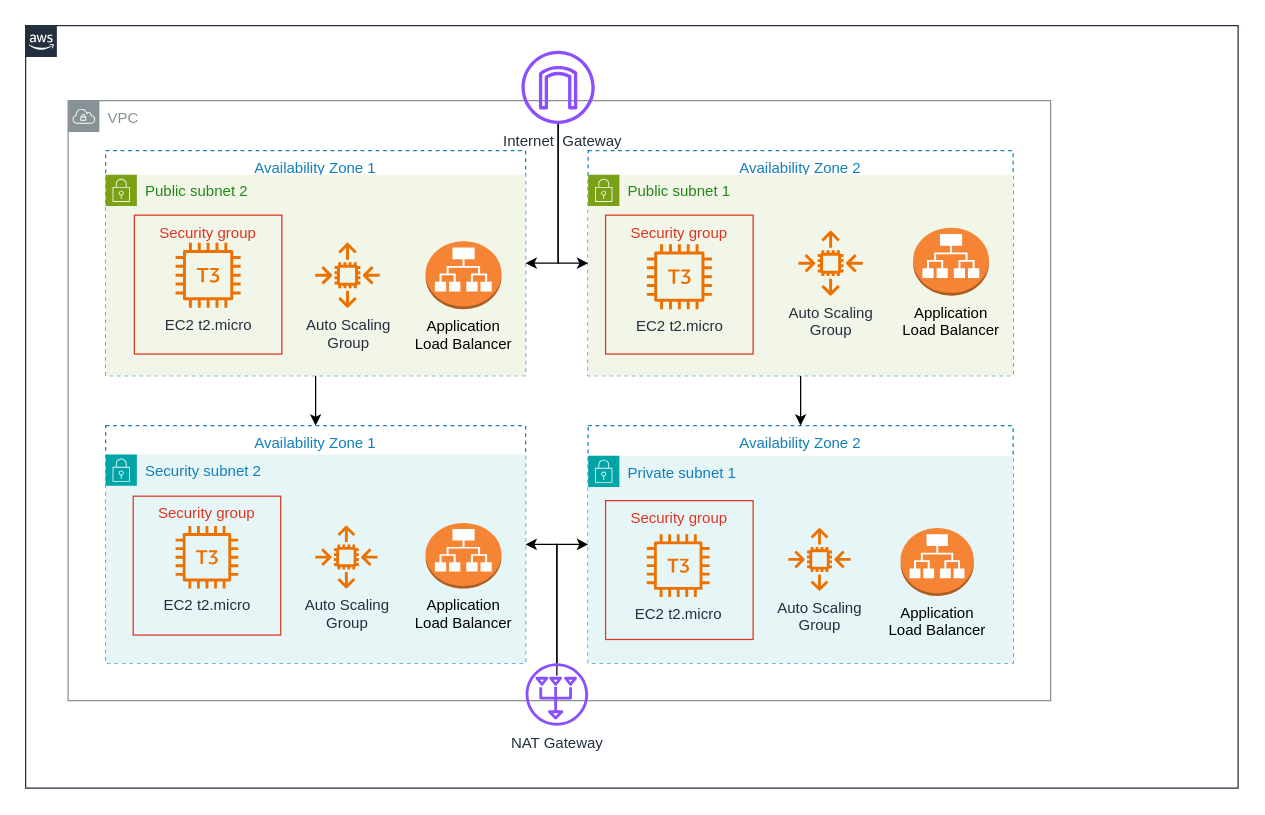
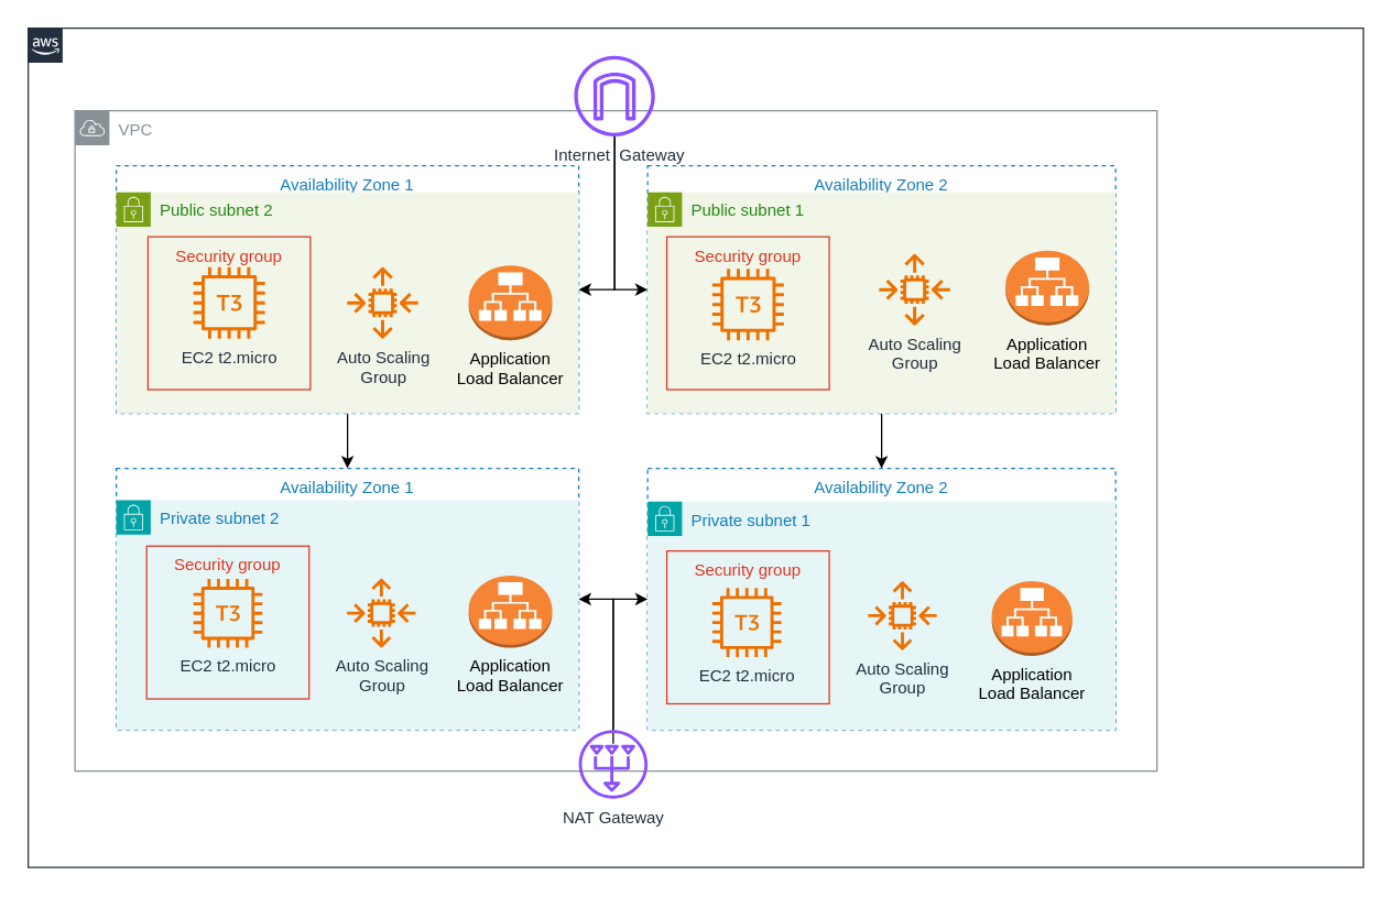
  <mxCell id="0" />
  <mxCell id="1" parent="0" />
  <mxCell id="2" value="VPC" style="sketch=0;outlineConnect=0;gradientColor=none;html=1;whiteSpace=wrap;fontSize=12;fontStyle=0;shape=mxgraph.aws4.group;grIcon=mxgraph.aws4.group_vpc;strokeColor=#879196;fillColor=none;verticalAlign=top;align=left;spacingLeft=30;fontColor=#879196;dashed=0;container=0;" vertex="1" parent="1"><mxGeometry x="54" y="80" width="786" height="480" as="geometry" /></mxCell>
  <mxCell id="3" value="Availability Zone 2" style="fillColor=none;strokeColor=#147EBA;dashed=1;verticalAlign=top;fontStyle=0;fontColor=#147EBA;whiteSpace=wrap;html=1;container=0;" vertex="1" parent="1"><mxGeometry x="470" y="120" width="340" height="180" as="geometry" /></mxCell>
  <mxCell id="4" style="edgeStyle=orthogonalEdgeStyle;rounded=0;orthogonalLoop=1;jettySize=auto;html=1;exitX=0.5;exitY=1;exitDx=0;exitDy=0;entryX=0.5;entryY=0;entryDx=0;entryDy=0;" edge="1" parent="1" source="3" target="19"><mxGeometry relative="1" as="geometry" /></mxCell>
  <mxCell id="5" style="edgeStyle=orthogonalEdgeStyle;rounded=0;orthogonalLoop=1;jettySize=auto;html=1;entryX=0.5;entryY=0;entryDx=0;entryDy=0;" edge="1" parent="1" source="14" target="24"><mxGeometry relative="1" as="geometry" /></mxCell>
  <mxCell id="6" style="edgeStyle=orthogonalEdgeStyle;rounded=0;orthogonalLoop=1;jettySize=auto;html=1;entryX=1;entryY=0.5;entryDx=0;entryDy=0;" edge="1" parent="1" source="8" target="24"><mxGeometry relative="1" as="geometry"><Array as="points"><mxPoint x="445" y="435" /></Array></mxGeometry></mxCell>
  <mxCell id="7" style="edgeStyle=orthogonalEdgeStyle;rounded=0;orthogonalLoop=1;jettySize=auto;html=1;" edge="1" parent="1" target="20"><mxGeometry relative="1" as="geometry"><mxPoint x="445" y="540" as="sourcePoint" /><mxPoint x="475" y="435" as="targetPoint" /><Array as="points"><mxPoint x="445" y="435" /></Array></mxGeometry></mxCell>
  <mxCell id="8" value="NAT Gateway" style="sketch=0;outlineConnect=0;fontColor=#232F3E;gradientColor=none;fillColor=#8C4FFF;strokeColor=none;dashed=0;verticalLabelPosition=bottom;verticalAlign=top;align=center;html=1;fontSize=12;fontStyle=0;aspect=fixed;pointerEvents=1;shape=mxgraph.aws4.nat_gateway;direction=south;container=0;" vertex="1" parent="1"><mxGeometry x="420" y="530" width="50" height="50" as="geometry" /></mxCell>
  <mxCell id="9" value="" style="points=[[0,0],[0.25,0],[0.5,0],[0.75,0],[1,0],[1,0.25],[1,0.5],[1,0.75],[1,1],[0.75,1],[0.5,1],[0.25,1],[0,1],[0,0.75],[0,0.5],[0,0.25]];outlineConnect=0;gradientColor=none;html=1;whiteSpace=wrap;fontSize=12;fontStyle=0;container=0;pointerEvents=0;collapsible=0;recursiveResize=0;shape=mxgraph.aws4.group;grIcon=mxgraph.aws4.group_aws_cloud_alt;strokeColor=#232F3E;fillColor=none;verticalAlign=top;align=left;spacingLeft=30;fontColor=#232F3E;dashed=0;" vertex="1" parent="1"><mxGeometry x="20" y="20" width="970" height="610" as="geometry" /></mxCell>
  <mxCell id="10" value="Public subnet 1" style="points=[[0,0],[0.25,0],[0.5,0],[0.75,0],[1,0],[1,0.25],[1,0.5],[1,0.75],[1,1],[0.75,1],[0.5,1],[0.25,1],[0,1],[0,0.75],[0,0.5],[0,0.25]];outlineConnect=0;gradientColor=none;html=1;whiteSpace=wrap;fontSize=12;fontStyle=0;container=0;pointerEvents=0;collapsible=0;recursiveResize=0;shape=mxgraph.aws4.group;grIcon=mxgraph.aws4.group_security_group;grStroke=0;strokeColor=#7AA116;fillColor=#F2F6E8;verticalAlign=top;align=left;spacingLeft=30;fontColor=#248814;dashed=0;" vertex="1" parent="1"><mxGeometry x="470" y="139.29" width="340" height="160.71" as="geometry" /></mxCell>
  <mxCell id="11" value="Application&lt;div&gt;Load Balancer&lt;/div&gt;" style="outlineConnect=0;dashed=0;verticalLabelPosition=bottom;verticalAlign=top;align=center;html=1;shape=mxgraph.aws3.application_load_balancer;fillColor=#F58534;gradientColor=none;container=0;" vertex="1" parent="1"><mxGeometry x="730" y="181.64" width="60.68" height="54.36" as="geometry" /></mxCell>
  <mxCell id="12" value="Auto Scaling&lt;div&gt;Group&lt;/div&gt;" style="sketch=0;outlineConnect=0;fontColor=#232F3E;gradientColor=none;fillColor=#ED7100;strokeColor=none;dashed=0;verticalLabelPosition=bottom;verticalAlign=top;align=center;html=1;fontSize=12;fontStyle=0;aspect=fixed;pointerEvents=1;shape=mxgraph.aws4.auto_scaling2;container=0;" vertex="1" parent="1"><mxGeometry x="638" y="184" width="52" height="52" as="geometry" /></mxCell>
  <mxCell id="13" value="&lt;div&gt;EC2 t2.micro&lt;/div&gt;" style="sketch=0;outlineConnect=0;fontColor=#232F3E;gradientColor=none;fillColor=#ED7100;strokeColor=none;dashed=0;verticalLabelPosition=bottom;verticalAlign=top;align=center;html=1;fontSize=12;fontStyle=0;aspect=fixed;pointerEvents=1;shape=mxgraph.aws4.t3_instance;container=0;" vertex="1" parent="1"><mxGeometry x="516.97" y="194.82" width="52" height="52" as="geometry" /></mxCell>
  <mxCell id="14" value="Availability Zone 1" style="fillColor=none;strokeColor=#147EBA;dashed=1;verticalAlign=top;fontStyle=0;fontColor=#147EBA;whiteSpace=wrap;html=1;container=0;" vertex="1" parent="1"><mxGeometry x="84" y="120" width="336" height="180" as="geometry" /></mxCell>
  <mxCell id="15" value="Public subnet 2" style="points=[[0,0],[0.25,0],[0.5,0],[0.75,0],[1,0],[1,0.25],[1,0.5],[1,0.75],[1,1],[0.75,1],[0.5,1],[0.25,1],[0,1],[0,0.75],[0,0.5],[0,0.25]];outlineConnect=0;gradientColor=none;html=1;whiteSpace=wrap;fontSize=12;fontStyle=0;container=0;pointerEvents=0;collapsible=0;recursiveResize=0;shape=mxgraph.aws4.group;grIcon=mxgraph.aws4.group_security_group;grStroke=0;strokeColor=#7AA116;fillColor=#F2F6E8;verticalAlign=top;align=left;spacingLeft=30;fontColor=#248814;dashed=0;" vertex="1" parent="1"><mxGeometry x="84" y="139.29" width="336" height="160.71" as="geometry" /></mxCell>
  <mxCell id="16" value="Application&lt;div&gt;Load Balancer&lt;/div&gt;" style="outlineConnect=0;dashed=0;verticalLabelPosition=bottom;verticalAlign=top;align=center;html=1;shape=mxgraph.aws3.application_load_balancer;fillColor=#F58534;gradientColor=none;container=0;" vertex="1" parent="1"><mxGeometry x="340" y="192.46" width="60.68" height="54.36" as="geometry" /></mxCell>
  <mxCell id="17" value="Auto Scaling&lt;div&gt;Group&lt;/div&gt;" style="sketch=0;outlineConnect=0;fontColor=#232F3E;gradientColor=none;fillColor=#ED7100;strokeColor=none;dashed=0;verticalLabelPosition=bottom;verticalAlign=top;align=center;html=1;fontSize=12;fontStyle=0;aspect=fixed;pointerEvents=1;shape=mxgraph.aws4.auto_scaling2;container=0;" vertex="1" parent="1"><mxGeometry x="251.5" y="193.64" width="52" height="52" as="geometry" /></mxCell>
  <mxCell id="18" value="EC2 t2.micro" style="sketch=0;outlineConnect=0;fontColor=#232F3E;gradientColor=none;fillColor=#ED7100;strokeColor=none;dashed=0;verticalLabelPosition=bottom;verticalAlign=top;align=center;html=1;fontSize=12;fontStyle=0;aspect=fixed;pointerEvents=1;shape=mxgraph.aws4.t3_instance;container=0;" vertex="1" parent="1"><mxGeometry x="140" y="193.64" width="52" height="52" as="geometry" /></mxCell>
  <mxCell id="19" value="Availability Zone 2" style="fillColor=none;strokeColor=#147EBA;dashed=1;verticalAlign=top;fontStyle=0;fontColor=#147EBA;whiteSpace=wrap;html=1;container=0;" vertex="1" parent="1"><mxGeometry x="470" y="340" width="340" height="190" as="geometry" /></mxCell>
  <mxCell id="20" value="Private subnet 1" style="points=[[0,0],[0.25,0],[0.5,0],[0.75,0],[1,0],[1,0.25],[1,0.5],[1,0.75],[1,1],[0.75,1],[0.5,1],[0.25,1],[0,1],[0,0.75],[0,0.5],[0,0.25]];outlineConnect=0;gradientColor=none;html=1;whiteSpace=wrap;fontSize=12;fontStyle=0;container=0;pointerEvents=0;collapsible=0;recursiveResize=0;shape=mxgraph.aws4.group;grIcon=mxgraph.aws4.group_security_group;grStroke=0;strokeColor=#00A4A6;fillColor=#E6F6F7;verticalAlign=top;align=left;spacingLeft=30;fontColor=#147EBA;dashed=0;" vertex="1" parent="1"><mxGeometry x="470" y="364" width="340" height="166" as="geometry" /></mxCell>
  <mxCell id="21" value="Application&lt;div&gt;Load Balancer&lt;/div&gt;" style="outlineConnect=0;dashed=0;verticalLabelPosition=bottom;verticalAlign=top;align=center;html=1;shape=mxgraph.aws3.application_load_balancer;fillColor=#F58534;gradientColor=none;container=0;" vertex="1" parent="1"><mxGeometry x="720.003" y="421.9" width="58.588" height="54.36" as="geometry" /></mxCell>
  <mxCell id="22" value="Auto Scaling&lt;div&gt;Group&lt;/div&gt;" style="sketch=0;outlineConnect=0;fontColor=#232F3E;gradientColor=none;fillColor=#ED7100;strokeColor=none;dashed=0;verticalLabelPosition=bottom;verticalAlign=top;align=center;html=1;fontSize=12;fontStyle=0;aspect=fixed;pointerEvents=1;shape=mxgraph.aws4.auto_scaling2;container=0;" vertex="1" parent="1"><mxGeometry x="630.002" y="421.9" width="50.207" height="50.207" as="geometry" /></mxCell>
  <mxCell id="23" value="&lt;div&gt;EC2 t2.micro&lt;br&gt;&lt;/div&gt;" style="sketch=0;outlineConnect=0;fontColor=#232F3E;gradientColor=none;fillColor=#ED7100;strokeColor=none;dashed=0;verticalLabelPosition=bottom;verticalAlign=top;align=center;html=1;fontSize=12;fontStyle=0;aspect=fixed;pointerEvents=1;shape=mxgraph.aws4.t3_instance;container=0;" vertex="1" parent="1"><mxGeometry x="516.966" y="426.89" width="50.207" height="50.207" as="geometry" /></mxCell>
  <mxCell id="24" value="Availability Zone 1" style="fillColor=none;strokeColor=#147EBA;dashed=1;verticalAlign=top;fontStyle=0;fontColor=#147EBA;whiteSpace=wrap;html=1;container=0;" vertex="1" parent="1"><mxGeometry x="84" y="340" width="336" height="190" as="geometry" /></mxCell>
- <mxCell id="25" value="Security subnet 2" style="points=[[0,0],[0.25,0],[0.5,0],[0.75,0],[1,0],[1,0.25],[1,0.5],[1,0.75],[1,1],[0.75,1],[0.5,1],[0.25,1],[0,1],[0,0.75],[0,0.5],[0,0.25]];outlineConnect=0;gradientColor=none;html=1;whiteSpace=wrap;fontSize=12;fontStyle=0;container=0;pointerEvents=0;collapsible=0;recursiveResize=0;shape=mxgraph.aws4.group;grIcon=mxgraph.aws4.group_security_group;grStroke=0;strokeColor=#00A4A6;fillColor=#E6F6F7;verticalAlign=top;align=left;spacingLeft=30;fontColor=#147EBA;dashed=0;" vertex="1" parent="1"><mxGeometry x="84" y="363.14" width="336" height="166.86" as="geometry" /></mxCell>
+ <mxCell id="25" value="Private subnet 2" style="points=[[0,0],[0.25,0],[0.5,0],[0.75,0],[1,0],[1,0.25],[1,0.5],[1,0.75],[1,1],[0.75,1],[0.5,1],[0.25,1],[0,1],[0,0.75],[0,0.5],[0,0.25]];outlineConnect=0;gradientColor=none;html=1;whiteSpace=wrap;fontSize=12;fontStyle=0;container=0;pointerEvents=0;collapsible=0;recursiveResize=0;shape=mxgraph.aws4.group;grIcon=mxgraph.aws4.group_security_group;grStroke=0;strokeColor=#00A4A6;fillColor=#E6F6F7;verticalAlign=top;align=left;spacingLeft=30;fontColor=#147EBA;dashed=0;" vertex="1" parent="1"><mxGeometry x="84" y="363.14" width="336" height="166.86" as="geometry" /></mxCell>
  <mxCell id="26" value="Application&lt;div&gt;Load Balancer&lt;/div&gt;" style="outlineConnect=0;dashed=0;verticalLabelPosition=bottom;verticalAlign=top;align=center;html=1;shape=mxgraph.aws3.application_load_balancer;fillColor=#F58534;gradientColor=none;container=0;" vertex="1" parent="1"><mxGeometry x="340" y="417.946" width="60.68" height="52.419" as="geometry" /></mxCell>
  <mxCell id="27" value="Auto Scaling&lt;div&gt;Group&lt;/div&gt;" style="sketch=0;outlineConnect=0;fontColor=#232F3E;gradientColor=none;fillColor=#ED7100;strokeColor=none;dashed=0;verticalLabelPosition=bottom;verticalAlign=top;align=center;html=1;fontSize=12;fontStyle=0;aspect=fixed;pointerEvents=1;shape=mxgraph.aws4.auto_scaling2;container=0;" vertex="1" parent="1"><mxGeometry x="251.5" y="420.004" width="50.143" height="50.143" as="geometry" /></mxCell>
  <mxCell id="28" value="&lt;div&gt;EC2 t2.micro&lt;br&gt;&lt;/div&gt;" style="sketch=0;outlineConnect=0;fontColor=#232F3E;gradientColor=none;fillColor=#ED7100;strokeColor=none;dashed=0;verticalLabelPosition=bottom;verticalAlign=top;align=center;html=1;fontSize=12;fontStyle=0;aspect=fixed;pointerEvents=1;shape=mxgraph.aws4.t3_instance;container=0;" vertex="1" parent="1"><mxGeometry x="140" y="420.221" width="50.143" height="50.143" as="geometry" /></mxCell>
  <mxCell id="29" value="Security group" style="fillColor=none;strokeColor=#DD3522;verticalAlign=top;fontStyle=0;fontColor=#DD3522;whiteSpace=wrap;html=1;" vertex="1" parent="1"><mxGeometry x="107" y="171.63" width="118" height="111.09" as="geometry" /></mxCell>
  <mxCell id="30" value="Security group" style="fillColor=none;strokeColor=#DD3522;verticalAlign=top;fontStyle=0;fontColor=#DD3522;whiteSpace=wrap;html=1;" vertex="1" parent="1"><mxGeometry x="483.97" y="171.63" width="118" height="111.09" as="geometry" /></mxCell>
  <mxCell id="31" value="Security group" style="fillColor=none;strokeColor=#DD3522;verticalAlign=top;fontStyle=0;fontColor=#DD3522;whiteSpace=wrap;html=1;" vertex="1" parent="1"><mxGeometry x="106.07" y="396.45" width="118" height="111.09" as="geometry" /></mxCell>
  <mxCell id="32" value="Security group" style="fillColor=none;strokeColor=#DD3522;verticalAlign=top;fontStyle=0;fontColor=#DD3522;whiteSpace=wrap;html=1;" vertex="1" parent="1"><mxGeometry x="483.97" y="400" width="118" height="111.09" as="geometry" /></mxCell>
  <mxCell id="33" style="edgeStyle=orthogonalEdgeStyle;rounded=0;orthogonalLoop=1;jettySize=auto;html=1;entryX=1;entryY=0.5;entryDx=0;entryDy=0;" edge="1" parent="1" source="34" target="14"><mxGeometry relative="1" as="geometry" /></mxCell>
  <mxCell id="34" value="&amp;nbsp; Internet&amp;nbsp; Gateway" style="sketch=0;outlineConnect=0;fontColor=#232F3E;gradientColor=none;fillColor=#8C4FFF;strokeColor=none;dashed=0;verticalLabelPosition=bottom;verticalAlign=top;align=center;html=1;fontSize=12;fontStyle=0;aspect=fixed;pointerEvents=1;shape=mxgraph.aws4.internet_gateway;" vertex="1" parent="1"><mxGeometry x="416.64" width="58.68" height="58.68" as="geometry" y="40" /></mxCell>
  <mxCell id="35" style="edgeStyle=orthogonalEdgeStyle;rounded=0;orthogonalLoop=1;jettySize=auto;html=1;" edge="1" parent="1" target="10"><mxGeometry relative="1" as="geometry"><mxPoint x="446.034" y="98.679" as="sourcePoint" /><mxPoint x="460" y="210" as="targetPoint" /><Array as="points"><mxPoint x="446" y="210" /></Array></mxGeometry></mxCell>
